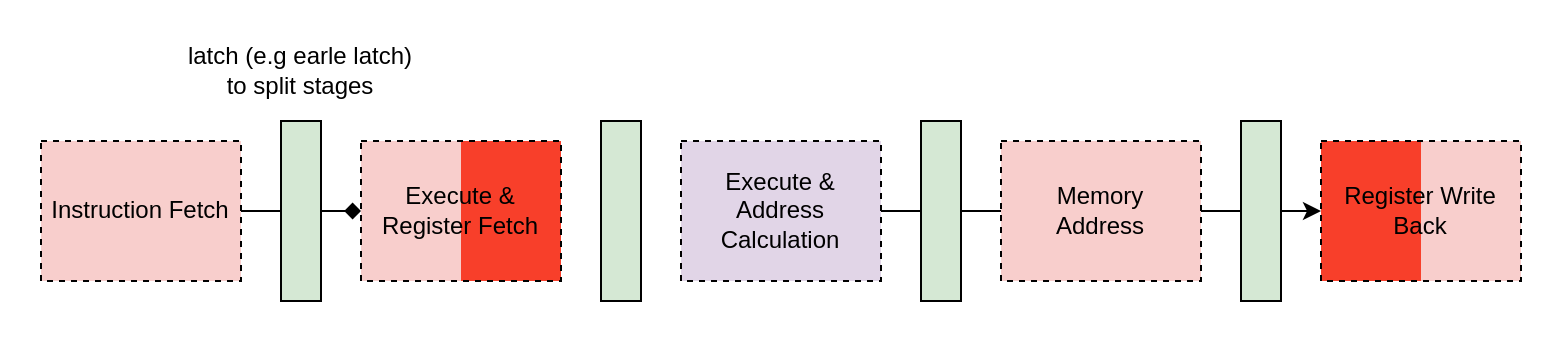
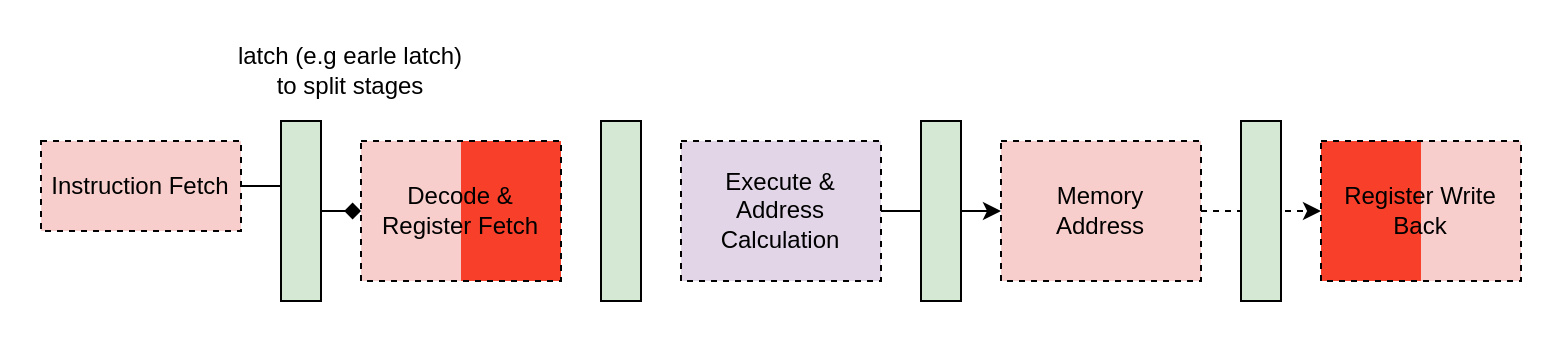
  <mxCell id="0" />
  <mxCell id="1" parent="0" />
  <mxCell id="2" value="" style="rounded=0;whiteSpace=wrap;html=1;dashed=1;strokeColor=none;fillColor=#f8cecc;" parent="1" vertex="1"><mxGeometry x="180" y="70" width="50" height="70" as="geometry" /></mxCell>
  <mxCell id="3" value="" style="rounded=0;whiteSpace=wrap;html=1;dashed=1;strokeColor=none;fillColor=#F83F2A;" parent="1" vertex="1"><mxGeometry x="230" y="70" width="50" height="70" as="geometry" /></mxCell>
  <mxCell id="4" value="" style="rounded=0;whiteSpace=wrap;html=1;dashed=1;strokeColor=none;fillColor=#f8cecc;" parent="1" vertex="1"><mxGeometry x="710" y="70" width="50" height="70" as="geometry" /></mxCell>
  <mxCell id="5" value="" style="rounded=0;whiteSpace=wrap;html=1;dashed=1;strokeColor=none;fillColor=#F83F2A;" parent="1" vertex="1"><mxGeometry x="660" y="70" width="50" height="70" as="geometry" /></mxCell>
- <mxCell id="6" value="Execute &amp;amp; Register Fetch" style="rounded=0;whiteSpace=wrap;html=1;dashed=1;fillColor=none;strokeColor=default;" parent="1" vertex="1"><mxGeometry x="180" y="70" width="100" height="70" as="geometry" /></mxCell>
- <mxCell id="7" style="edgeStyle=orthogonalEdgeStyle;rounded=0;orthogonalLoop=1;jettySize=auto;html=1;exitX=1;exitY=0.5;exitDx=0;exitDy=0;entryX=0;entryY=0.5;entryDx=0;entryDy=0;endArrow=none;" parent="1" source="8" target="12" edge="1"><mxGeometry relative="1" as="geometry" /></mxCell>
+ <mxCell id="6" value="Decode &amp;amp; Register Fetch" style="rounded=0;whiteSpace=wrap;html=1;dashed=1;fillColor=none;strokeColor=default;" parent="1" vertex="1"><mxGeometry x="180" y="70" width="100" height="70" as="geometry" /></mxCell>
+ <mxCell id="7" style="edgeStyle=orthogonalEdgeStyle;rounded=0;orthogonalLoop=1;jettySize=auto;html=1;exitX=1;exitY=0.5;exitDx=0;exitDy=0;entryX=0;entryY=0.5;entryDx=0;entryDy=0;" parent="1" source="8" target="12" edge="1"><mxGeometry relative="1" as="geometry" /></mxCell>
  <mxCell id="8" value="Execute &amp;amp; Address Calculation" style="rounded=0;whiteSpace=wrap;html=1;dashed=1;fillColor=#e1d5e7;strokeColor=#000000;" parent="1" vertex="1"><mxGeometry x="340" y="70" width="100" height="70" as="geometry" /></mxCell>
  <mxCell id="9" style="edgeStyle=orthogonalEdgeStyle;rounded=0;orthogonalLoop=1;jettySize=auto;html=1;exitX=1;exitY=0.5;exitDx=0;exitDy=0;entryX=0;entryY=0.5;entryDx=0;entryDy=0;endArrow=diamond;" parent="1" source="10" target="6" edge="1"><mxGeometry relative="1" as="geometry" /></mxCell>
- <mxCell id="10" value="Instruction Fetch" style="rounded=0;whiteSpace=wrap;html=1;dashed=1;fillColor=#f8cecc;strokeColor=#000000;" parent="1" vertex="1"><mxGeometry x="20" y="70" width="100" height="70" as="geometry" /></mxCell>
- <mxCell id="11" style="edgeStyle=orthogonalEdgeStyle;rounded=0;orthogonalLoop=1;jettySize=auto;html=1;exitX=1;exitY=0.5;exitDx=0;exitDy=0;entryX=0;entryY=0.5;entryDx=0;entryDy=0;" parent="1" source="12" target="14" edge="1"><mxGeometry relative="1" as="geometry" /></mxCell>
+ <mxCell id="10" value="Instruction Fetch" style="rounded=0;whiteSpace=wrap;html=1;dashed=1;fillColor=#f8cecc;strokeColor=#000000;" parent="1" vertex="1"><mxGeometry x="20" y="70" width="100" height="45" as="geometry" /></mxCell>
+ <mxCell id="11" style="edgeStyle=orthogonalEdgeStyle;rounded=0;orthogonalLoop=1;jettySize=auto;html=1;exitX=1;exitY=0.5;exitDx=0;exitDy=0;entryX=0;entryY=0.5;entryDx=0;entryDy=0;dashed=1;" parent="1" source="12" target="14" edge="1"><mxGeometry relative="1" as="geometry" /></mxCell>
  <mxCell id="12" value="Memory &lt;br&gt;Address" style="rounded=0;whiteSpace=wrap;html=1;dashed=1;fillColor=#f8cecc;strokeColor=#000000;" parent="1" vertex="1"><mxGeometry x="500" y="70" width="100" height="70" as="geometry" /></mxCell>
  <mxCell id="13" value="" style="rounded=0;whiteSpace=wrap;html=1;fillColor=#d5e8d4;strokeColor=#000000;" parent="1" vertex="1"><mxGeometry x="620" y="60" width="20" height="90" as="geometry" /></mxCell>
  <mxCell id="14" value="Register Write Back" style="rounded=0;whiteSpace=wrap;html=1;dashed=1;fillColor=none;strokeColor=default;" parent="1" vertex="1"><mxGeometry x="660" y="70" width="100" height="70" as="geometry" /></mxCell>
  <mxCell id="15" value="" style="rounded=0;whiteSpace=wrap;html=1;fillColor=#d5e8d4;strokeColor=#000000;" parent="1" vertex="1"><mxGeometry x="140" y="60" width="20" height="90" as="geometry" /></mxCell>
  <mxCell id="16" value="" style="rounded=0;whiteSpace=wrap;html=1;fillColor=#d5e8d4;strokeColor=#000000;" parent="1" vertex="1"><mxGeometry x="300" y="60" width="20" height="90" as="geometry" /></mxCell>
  <mxCell id="17" value="" style="rounded=0;whiteSpace=wrap;html=1;fillColor=#d5e8d4;strokeColor=#000000;" parent="1" vertex="1"><mxGeometry x="460" y="60" width="20" height="90" as="geometry" /></mxCell>
- <mxCell id="18" value="latch (e.g earle latch) to split stages" style="text;html=1;strokeColor=none;fillColor=none;align=center;verticalAlign=middle;whiteSpace=wrap;rounded=0;dashed=1;" parent="1" vertex="1"><mxGeometry x="90" y="20" width="120" height="30" as="geometry" /></mxCell>
+ <mxCell id="18" value="latch (e.g earle latch) to split stages" style="text;html=1;strokeColor=none;fillColor=none;align=center;verticalAlign=middle;whiteSpace=wrap;rounded=0;dashed=1;" parent="1" vertex="1"><mxGeometry x="115" y="20" width="120" height="30" as="geometry" /></mxCell>
